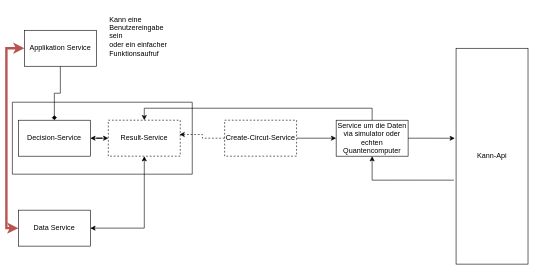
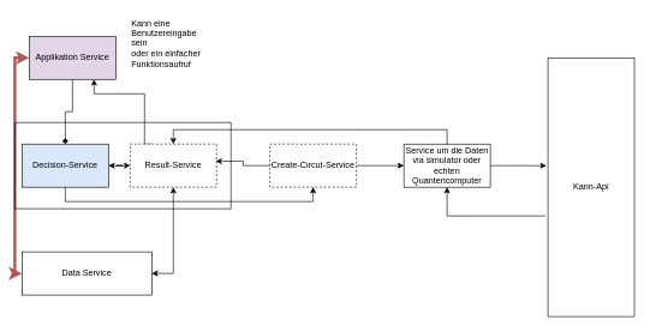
  <mxCell id="0" />
  <mxCell id="1" parent="0" />
  <mxCell id="2" style="edgeStyle=orthogonalEdgeStyle;rounded=0;orthogonalLoop=1;jettySize=auto;html=1;entryX=0.5;entryY=0;entryDx=0;entryDy=0;endArrow=diamond;" edge="1" parent="1" source="4" target="7"><mxGeometry relative="1" as="geometry" /></mxCell>
  <mxCell id="3" style="edgeStyle=orthogonalEdgeStyle;rounded=0;orthogonalLoop=1;jettySize=auto;html=1;exitX=0;exitY=0.5;exitDx=0;exitDy=0;entryX=0;entryY=0.5;entryDx=0;entryDy=0;startArrow=classic;startFill=1;fillColor=#f8cecc;strokeColor=#b85450;strokeWidth=4;" edge="1" parent="1" source="4" target="16"><mxGeometry relative="1" as="geometry" /></mxCell>
- <mxCell id="4" value="Applikation Service" style="rounded=0;whiteSpace=wrap;html=1;" vertex="1" parent="1"><mxGeometry x="40" y="50" width="120" height="60" as="geometry" /></mxCell>
+ <mxCell id="4" value="Applikation Service" style="rounded=0;whiteSpace=wrap;html=1;fillColor=#e1d5e7;" vertex="1" parent="1"><mxGeometry x="40" y="50" width="120" height="60" as="geometry" /></mxCell>
+ <mxCell id="5" style="edgeStyle=orthogonalEdgeStyle;rounded=0;orthogonalLoop=1;jettySize=auto;html=1;entryX=0.5;entryY=1;entryDx=0;entryDy=0;exitX=0.5;exitY=1;exitDx=0;exitDy=0;" edge="1" parent="1" source="7" target="12"><mxGeometry relative="1" as="geometry"><mxPoint x="160" y="330" as="sourcePoint" /><mxPoint x="444" y="350" as="targetPoint" /></mxGeometry></mxCell>
  <mxCell id="6" style="edgeStyle=orthogonalEdgeStyle;rounded=0;orthogonalLoop=1;jettySize=auto;html=1;startArrow=classic;startFill=1;" edge="1" parent="1" source="7" target="10"><mxGeometry relative="1" as="geometry" /></mxCell>
- <mxCell id="7" value="Decision-Service" style="rounded=0;whiteSpace=wrap;html=1;" vertex="1" parent="1"><mxGeometry x="30" y="200" width="120" height="60" as="geometry" /></mxCell>
+ <mxCell id="7" value="Decision-Service" style="rounded=0;whiteSpace=wrap;html=1;fillColor=#dae8fc;" vertex="1" parent="1"><mxGeometry x="30" y="200" width="120" height="60" as="geometry" /></mxCell>
  <mxCell id="8" style="edgeStyle=orthogonalEdgeStyle;rounded=0;orthogonalLoop=1;jettySize=auto;html=1;entryX=1;entryY=0.5;entryDx=0;entryDy=0;exitX=0.5;exitY=1;exitDx=0;exitDy=0;startArrow=classic;startFill=1;" edge="1" parent="1" source="10" target="16"><mxGeometry relative="1" as="geometry" /></mxCell>
+ <mxCell id="9" style="edgeStyle=orthogonalEdgeStyle;rounded=0;orthogonalLoop=1;jettySize=auto;html=1;entryX=0.75;entryY=1;entryDx=0;entryDy=0;exitX=0.25;exitY=0;exitDx=0;exitDy=0;" edge="1" parent="1" source="10" target="4"><mxGeometry relative="1" as="geometry"><mxPoint x="200" y="150" as="sourcePoint" /><Array as="points"><mxPoint x="200" y="200" /><mxPoint x="200" y="130" /><mxPoint x="130" y="130" /></Array></mxGeometry></mxCell>
  <mxCell id="10" value="Result-Service" style="rounded=0;whiteSpace=wrap;html=1;dashed=1;" vertex="1" parent="1"><mxGeometry x="180" y="200" width="120" height="60" as="geometry" /></mxCell>
  <mxCell id="11" value="" style="edgeStyle=orthogonalEdgeStyle;rounded=0;orthogonalLoop=1;jettySize=auto;html=1;" edge="1" parent="1" source="12" target="13"><mxGeometry relative="1" as="geometry" /></mxCell>
  <mxCell id="12" value="Create-Circut-Service" style="rounded=0;whiteSpace=wrap;html=1;dashed=1;" vertex="1" parent="1"><mxGeometry x="374" y="200" width="120" height="60" as="geometry" /></mxCell>
  <mxCell id="13" value="Service um die Daten via simulator oder echten Quantencomputer" style="rounded=0;whiteSpace=wrap;html=1;" vertex="1" parent="1"><mxGeometry x="560" y="200" width="120" height="60" as="geometry" /></mxCell>
  <mxCell id="14" style="edgeStyle=orthogonalEdgeStyle;rounded=0;orthogonalLoop=1;jettySize=auto;html=1;entryX=0.5;entryY=0;entryDx=0;entryDy=0;exitX=0.5;exitY=0;exitDx=0;exitDy=0;" edge="1" parent="1" source="13" target="10"><mxGeometry relative="1" as="geometry" /></mxCell>
  <mxCell id="15" value="Kann-Api" style="rounded=0;whiteSpace=wrap;html=1;direction=south;" vertex="1" parent="1"><mxGeometry x="760" y="80" width="120" height="360" as="geometry" /></mxCell>
- <mxCell id="16" value="Data Service" style="rounded=0;whiteSpace=wrap;html=1;" vertex="1" parent="1"><mxGeometry x="30" y="350" width="120" height="60" as="geometry" /></mxCell>
+ <mxCell id="16" value="Data Service" style="rounded=0;whiteSpace=wrap;html=1;" vertex="1" parent="1"><mxGeometry x="30" y="350" width="180" height="60" as="geometry" /></mxCell>
  <mxCell id="17" value="" style="swimlane;startSize=0;" vertex="1" parent="1"><mxGeometry x="20" y="170" width="300" height="120" as="geometry"><mxRectangle x="60" y="160" width="50" height="40" as="alternateBounds" /></mxGeometry></mxCell>
  <mxCell id="18" value="Kann eine Benutzereingabe sein&lt;br&gt;oder ein einfacher Funktionsaufruf" style="text;html=1;strokeColor=none;fillColor=none;align=left;verticalAlign=middle;whiteSpace=wrap;rounded=0;" vertex="1" parent="1"><mxGeometry x="180" y="20" width="110" height="80" as="geometry" /></mxCell>
- <mxCell id="19" style="edgeStyle=orthogonalEdgeStyle;rounded=0;orthogonalLoop=1;jettySize=auto;html=1;entryX=0.99;entryY=0.397;entryDx=0;entryDy=0;entryPerimeter=0;dashed=1;" edge="1" parent="1" source="12" target="10"><mxGeometry relative="1" as="geometry" /></mxCell>
+ <mxCell id="19" style="edgeStyle=orthogonalEdgeStyle;rounded=0;orthogonalLoop=1;jettySize=auto;html=1;entryX=0.99;entryY=0.397;entryDx=0;entryDy=0;entryPerimeter=0;" edge="1" parent="1" source="12" target="10"><mxGeometry relative="1" as="geometry" /></mxCell>
  <mxCell id="20" style="edgeStyle=orthogonalEdgeStyle;rounded=0;orthogonalLoop=1;jettySize=auto;html=1;entryX=0.417;entryY=1.017;entryDx=0;entryDy=0;entryPerimeter=0;" edge="1" parent="1" source="13" target="15"><mxGeometry relative="1" as="geometry" /></mxCell>
  <mxCell id="21" style="edgeStyle=orthogonalEdgeStyle;rounded=0;orthogonalLoop=1;jettySize=auto;html=1;entryX=0.5;entryY=1;entryDx=0;entryDy=0;exitX=0.611;exitY=1.03;exitDx=0;exitDy=0;exitPerimeter=0;" edge="1" parent="1" source="15" target="13"><mxGeometry relative="1" as="geometry"><mxPoint x="746.44" y="300" as="sourcePoint" /><mxPoint x="590" y="303.78" as="targetPoint" /></mxGeometry></mxCell>
